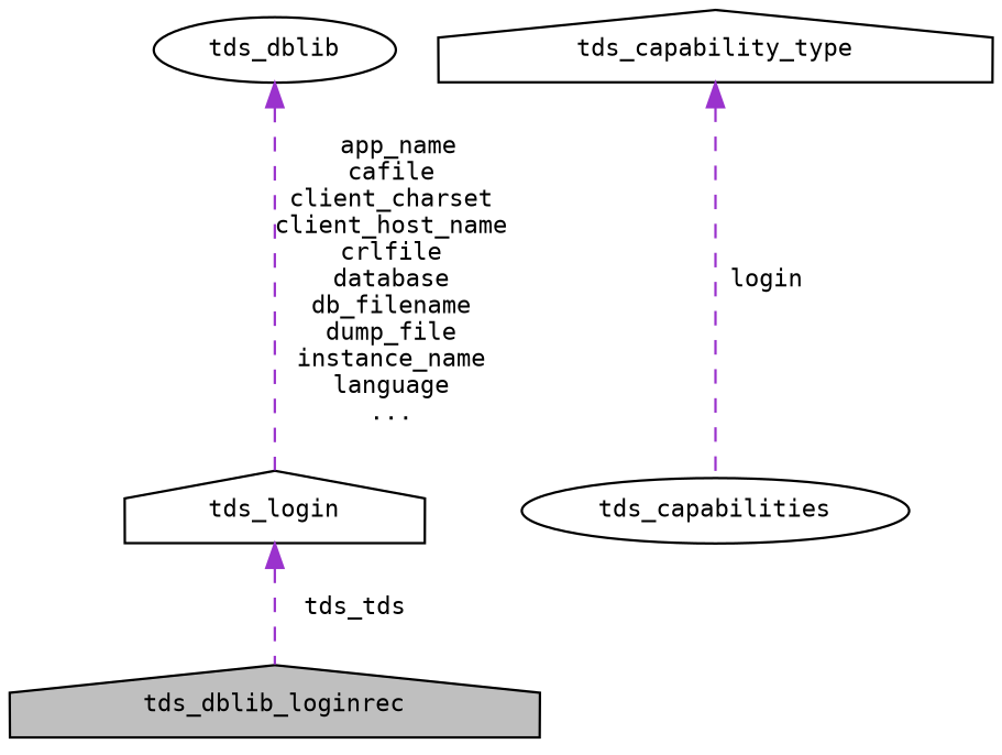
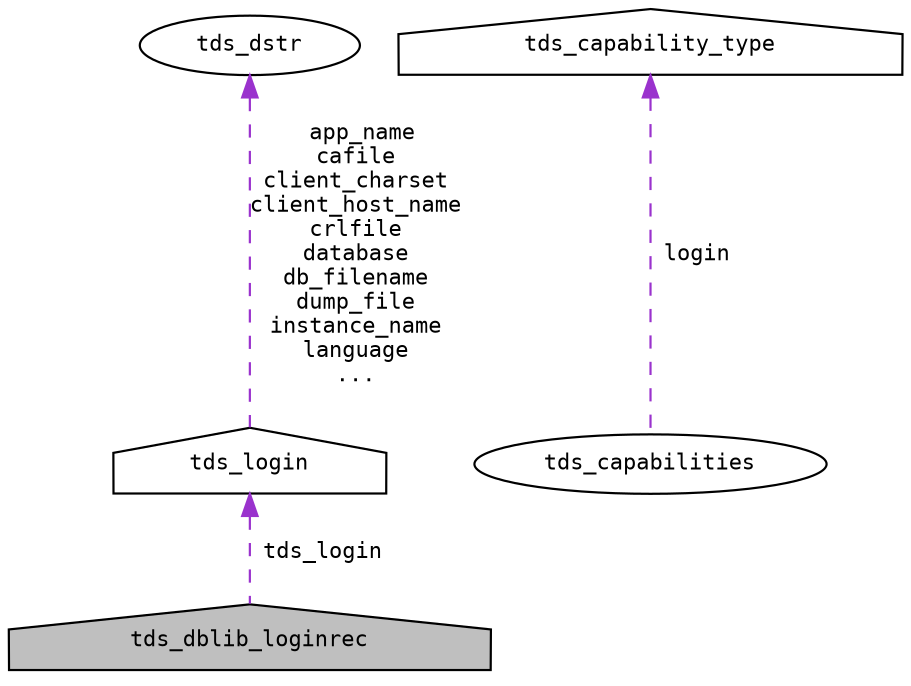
  digraph {
    fontname="DejaVu Sans Mono"
    node [color=black fillcolor=white fontname="DejaVu Sans Mono" fontsize=10 shape=house style=filled]
    edge [color=darkorchid3 dir=back fontname="DejaVu Sans Mono" fontsize=10 labelfontname=Helvetica labelfontsize=10 style=dashed]
    n1 [fillcolor=grey75 fontcolor=black height=0.2 label=tds_dblib_loginrec width=0.4]
    n2 [height=0.2 label=tds_login width=0.4]
    n3 [height=0.2 label=tds_capabilities shape=ellipse width=0.4]
    n4 [height=0.2 label=tds_capability_type width=0.4]
-   n5 [height=0.2 label=tds_dblib shape=ellipse width=0.4]
-   n2 -> n1 [label=" tds_tds"]
+   n5 [height=0.2 label=tds_dstr shape=ellipse width=0.4]
+   n2 -> n1 [label=" tds_login"]
    n4 -> n3 [label=" login"]
    n5 -> n2 [label=" app_name\ncafile\nclient_charset\nclient_host_name\ncrlfile\ndatabase\ndb_filename\ndump_file\ninstance_name\nlanguage\n..."]
  }
